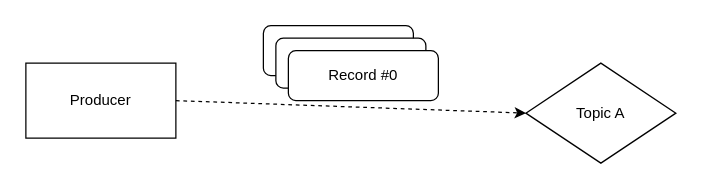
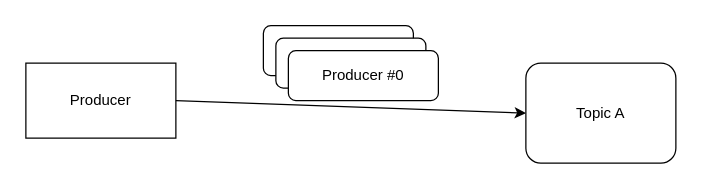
  <mxCell id="0" />
  <mxCell id="1" parent="0" />
  <mxCell id="2" value="Producer" style="rounded=0;whiteSpace=wrap;html=1;" vertex="1" parent="1"><mxGeometry x="20" y="50" width="120" height="60" as="geometry" /></mxCell>
- <mxCell id="3" value="Topic A" style="rhombus;whiteSpace=wrap;html=1;" vertex="1" parent="1"><mxGeometry x="420" y="50" width="120" height="80" as="geometry" /></mxCell>
+ <mxCell id="3" value="Topic A" style="rounded=1;whiteSpace=wrap;html=1;" vertex="1" parent="1"><mxGeometry x="420" y="50" width="120" height="80" as="geometry" /></mxCell>
  <mxCell id="4" value="" style="rounded=1;whiteSpace=wrap;html=1;" vertex="1" parent="1"><mxGeometry x="210" y="20" width="120" height="40" as="geometry" /></mxCell>
  <mxCell id="5" value="" style="rounded=1;whiteSpace=wrap;html=1;" vertex="1" parent="1"><mxGeometry x="220" y="30" width="120" height="40" as="geometry" /></mxCell>
- <mxCell id="6" value="Record #0" style="rounded=1;whiteSpace=wrap;html=1;" vertex="1" parent="1"><mxGeometry x="230" y="40" width="120" height="40" as="geometry" /></mxCell>
- <mxCell id="7" value="" style="endArrow=classic;html=1;exitX=1;exitY=0.5;exitDx=0;exitDy=0;entryX=0;entryY=0.5;entryDx=0;entryDy=0;dashed=1;" edge="1" parent="1" source="2" target="3"><mxGeometry width="50" height="50" relative="1" as="geometry"><mxPoint x="250" y="80" as="sourcePoint" /><mxPoint x="300" y="30" as="targetPoint" /></mxGeometry></mxCell>
+ <mxCell id="6" value="Producer #0" style="rounded=1;whiteSpace=wrap;html=1;" vertex="1" parent="1"><mxGeometry x="230" y="40" width="120" height="40" as="geometry" /></mxCell>
+ <mxCell id="7" value="" style="endArrow=classic;html=1;exitX=1;exitY=0.5;exitDx=0;exitDy=0;entryX=0;entryY=0.5;entryDx=0;entryDy=0;" edge="1" parent="1" source="2" target="3"><mxGeometry width="50" height="50" relative="1" as="geometry"><mxPoint x="250" y="80" as="sourcePoint" /><mxPoint x="300" y="30" as="targetPoint" /></mxGeometry></mxCell>
